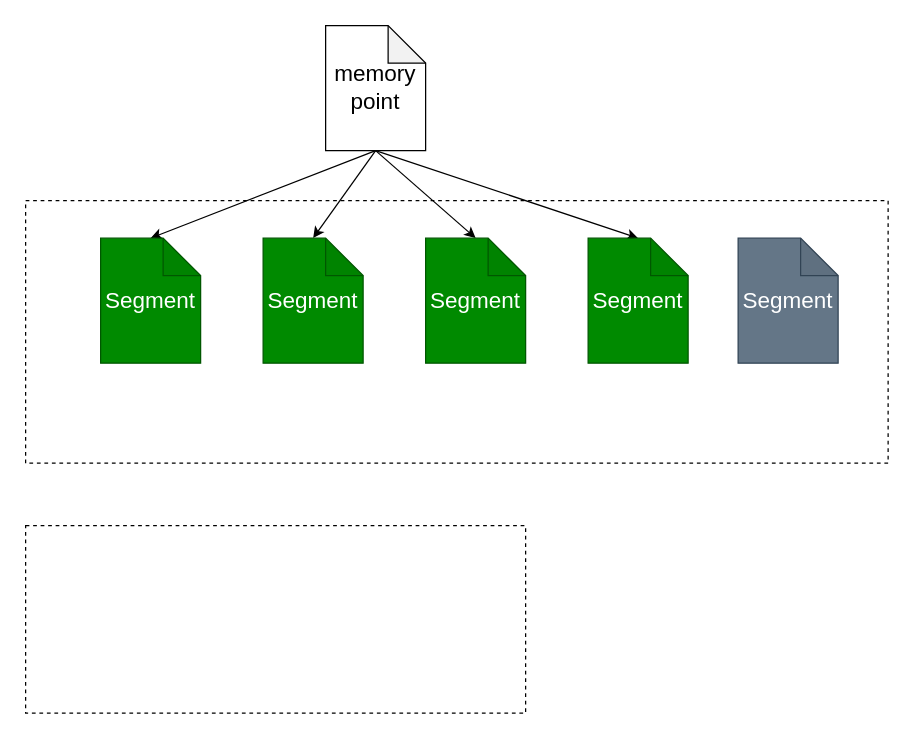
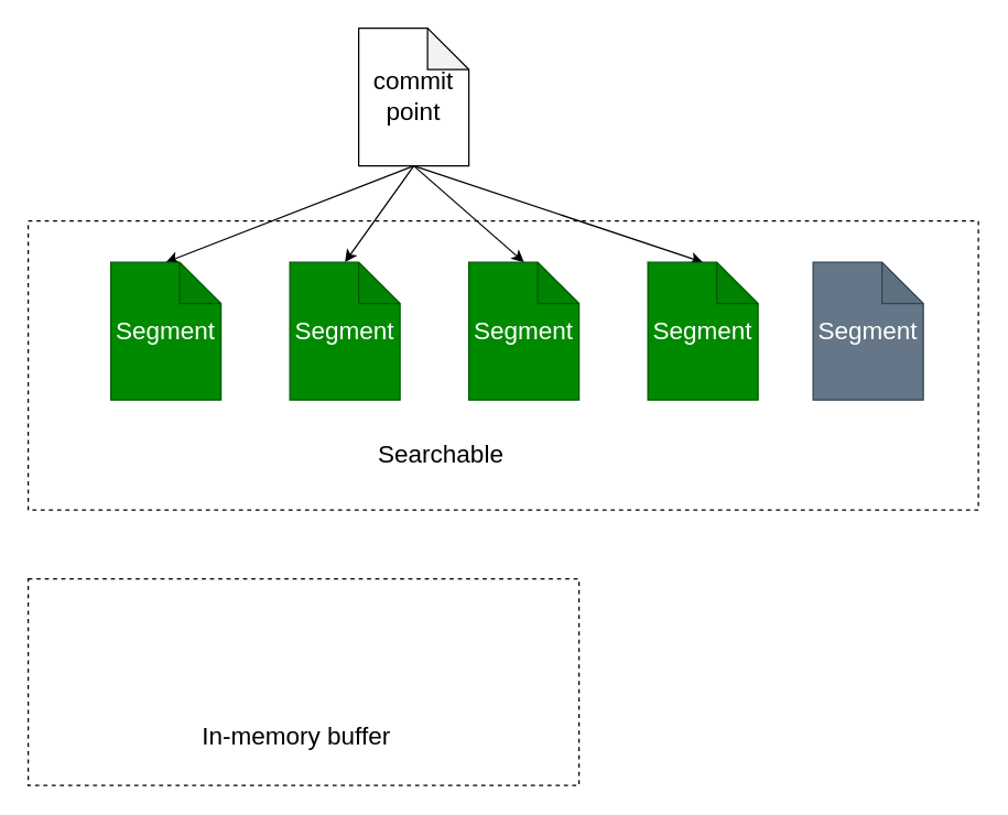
  <mxCell id="0" />
  <mxCell id="1" parent="0" />
  <mxCell id="2" value="" style="rounded=0;whiteSpace=wrap;html=1;dashed=1;fontSize=18;" vertex="1" parent="1"><mxGeometry x="20" y="160" width="690" height="210" as="geometry" /></mxCell>
  <mxCell id="3" style="edgeStyle=none;html=1;exitX=0.5;exitY=1;exitDx=0;exitDy=0;exitPerimeter=0;entryX=0.5;entryY=0;entryDx=0;entryDy=0;entryPerimeter=0;fontSize=18;" edge="1" parent="1" source="7" target="8"><mxGeometry relative="1" as="geometry" /></mxCell>
  <mxCell id="4" style="edgeStyle=none;html=1;exitX=0.5;exitY=1;exitDx=0;exitDy=0;exitPerimeter=0;entryX=0.5;entryY=0;entryDx=0;entryDy=0;entryPerimeter=0;fontSize=18;" edge="1" parent="1" source="7" target="9"><mxGeometry relative="1" as="geometry" /></mxCell>
  <mxCell id="5" style="edgeStyle=none;html=1;exitX=0.5;exitY=1;exitDx=0;exitDy=0;exitPerimeter=0;entryX=0.5;entryY=0;entryDx=0;entryDy=0;entryPerimeter=0;fontSize=18;" edge="1" parent="1" source="7" target="10"><mxGeometry relative="1" as="geometry" /></mxCell>
  <mxCell id="6" style="edgeStyle=none;html=1;exitX=0.5;exitY=1;exitDx=0;exitDy=0;exitPerimeter=0;entryX=0.5;entryY=0;entryDx=0;entryDy=0;entryPerimeter=0;fontSize=18;" edge="1" parent="1" source="7" target="11"><mxGeometry relative="1" as="geometry" /></mxCell>
- <mxCell id="7" value="memory point" style="shape=note;whiteSpace=wrap;html=1;backgroundOutline=1;darkOpacity=0.05;fontSize=18;" vertex="1" parent="1"><mxGeometry x="260" y="20" width="80" height="100" as="geometry" /></mxCell>
+ <mxCell id="7" value="commit point" style="shape=note;whiteSpace=wrap;html=1;backgroundOutline=1;darkOpacity=0.05;fontSize=18;" vertex="1" parent="1"><mxGeometry x="260" y="20" width="80" height="100" as="geometry" /></mxCell>
  <mxCell id="8" value="Segment" style="shape=note;whiteSpace=wrap;html=1;backgroundOutline=1;darkOpacity=0.05;fontSize=18;fillColor=#008a00;fontColor=#ffffff;strokeColor=#005700;" vertex="1" parent="1"><mxGeometry x="80" y="190" width="80" height="100" as="geometry" /></mxCell>
  <mxCell id="9" value="Segment" style="shape=note;whiteSpace=wrap;html=1;backgroundOutline=1;darkOpacity=0.05;fontSize=18;fillColor=#008a00;fontColor=#ffffff;strokeColor=#005700;" vertex="1" parent="1"><mxGeometry x="210" y="190" width="80" height="100" as="geometry" /></mxCell>
  <mxCell id="10" value="Segment" style="shape=note;whiteSpace=wrap;html=1;backgroundOutline=1;darkOpacity=0.05;fontSize=18;fillColor=#008a00;fontColor=#ffffff;strokeColor=#005700;" vertex="1" parent="1"><mxGeometry x="340" y="190" width="80" height="100" as="geometry" /></mxCell>
  <mxCell id="11" value="Segment" style="shape=note;whiteSpace=wrap;html=1;backgroundOutline=1;darkOpacity=0.05;fontSize=18;fillColor=#008a00;fontColor=#ffffff;strokeColor=#005700;" vertex="1" parent="1"><mxGeometry x="470" y="190" width="80" height="100" as="geometry" /></mxCell>
+ <mxCell id="12" value="Searchable" style="text;html=1;strokeColor=none;fillColor=none;align=center;verticalAlign=middle;whiteSpace=wrap;rounded=0;dashed=1;fontSize=18;" vertex="1" parent="1"><mxGeometry x="230" y="300" width="180" height="60" as="geometry" /></mxCell>
  <mxCell id="13" value="" style="rounded=0;whiteSpace=wrap;html=1;dashed=1;fontSize=18;" vertex="1" parent="1"><mxGeometry x="20" y="420" width="400" height="150" as="geometry" /></mxCell>
+ <mxCell id="14" value="In-memory buffer" style="text;html=1;strokeColor=none;fillColor=none;align=center;verticalAlign=middle;whiteSpace=wrap;rounded=0;dashed=1;fontSize=18;" vertex="1" parent="1"><mxGeometry x="140" y="510" width="150" height="50" as="geometry" /></mxCell>
  <mxCell id="15" value="Segment" style="shape=note;whiteSpace=wrap;html=1;backgroundOutline=1;darkOpacity=0.05;fontSize=18;fillColor=#647687;fontColor=#ffffff;strokeColor=#314354;" vertex="1" parent="1"><mxGeometry x="590" y="190" width="80" height="100" as="geometry" /></mxCell>
